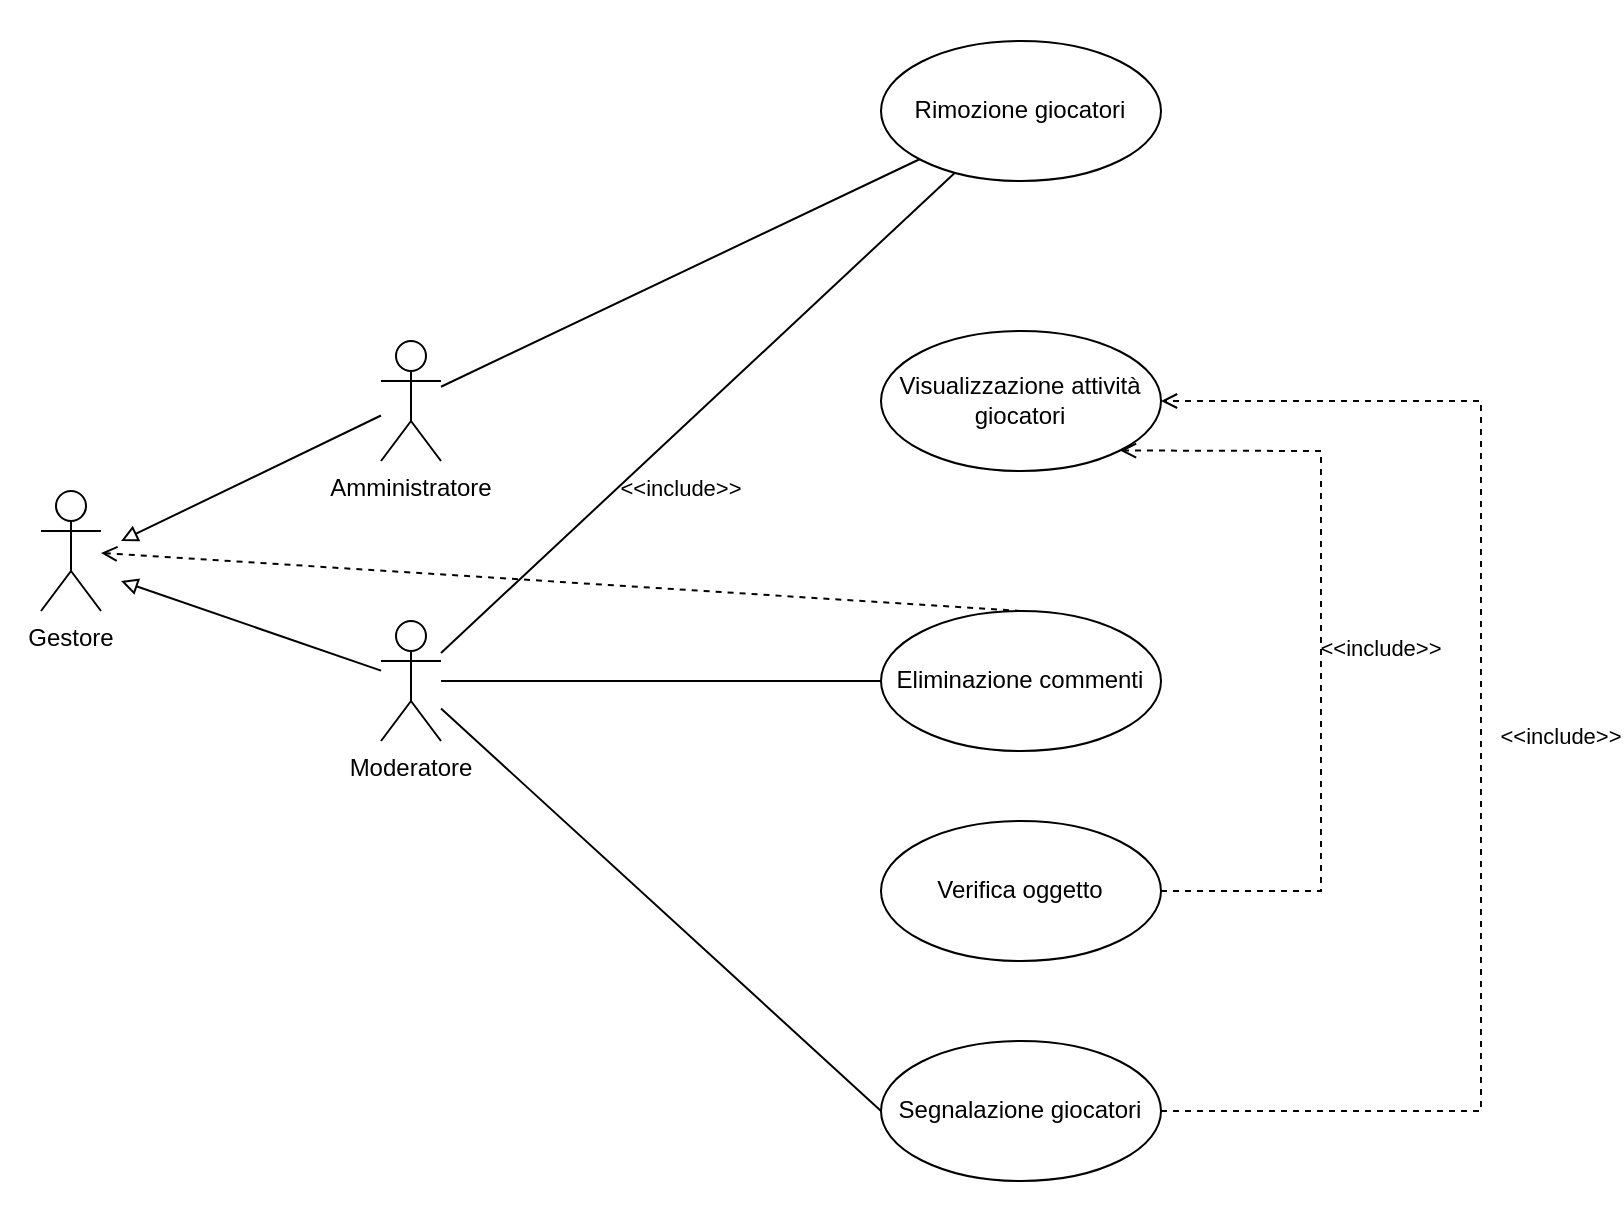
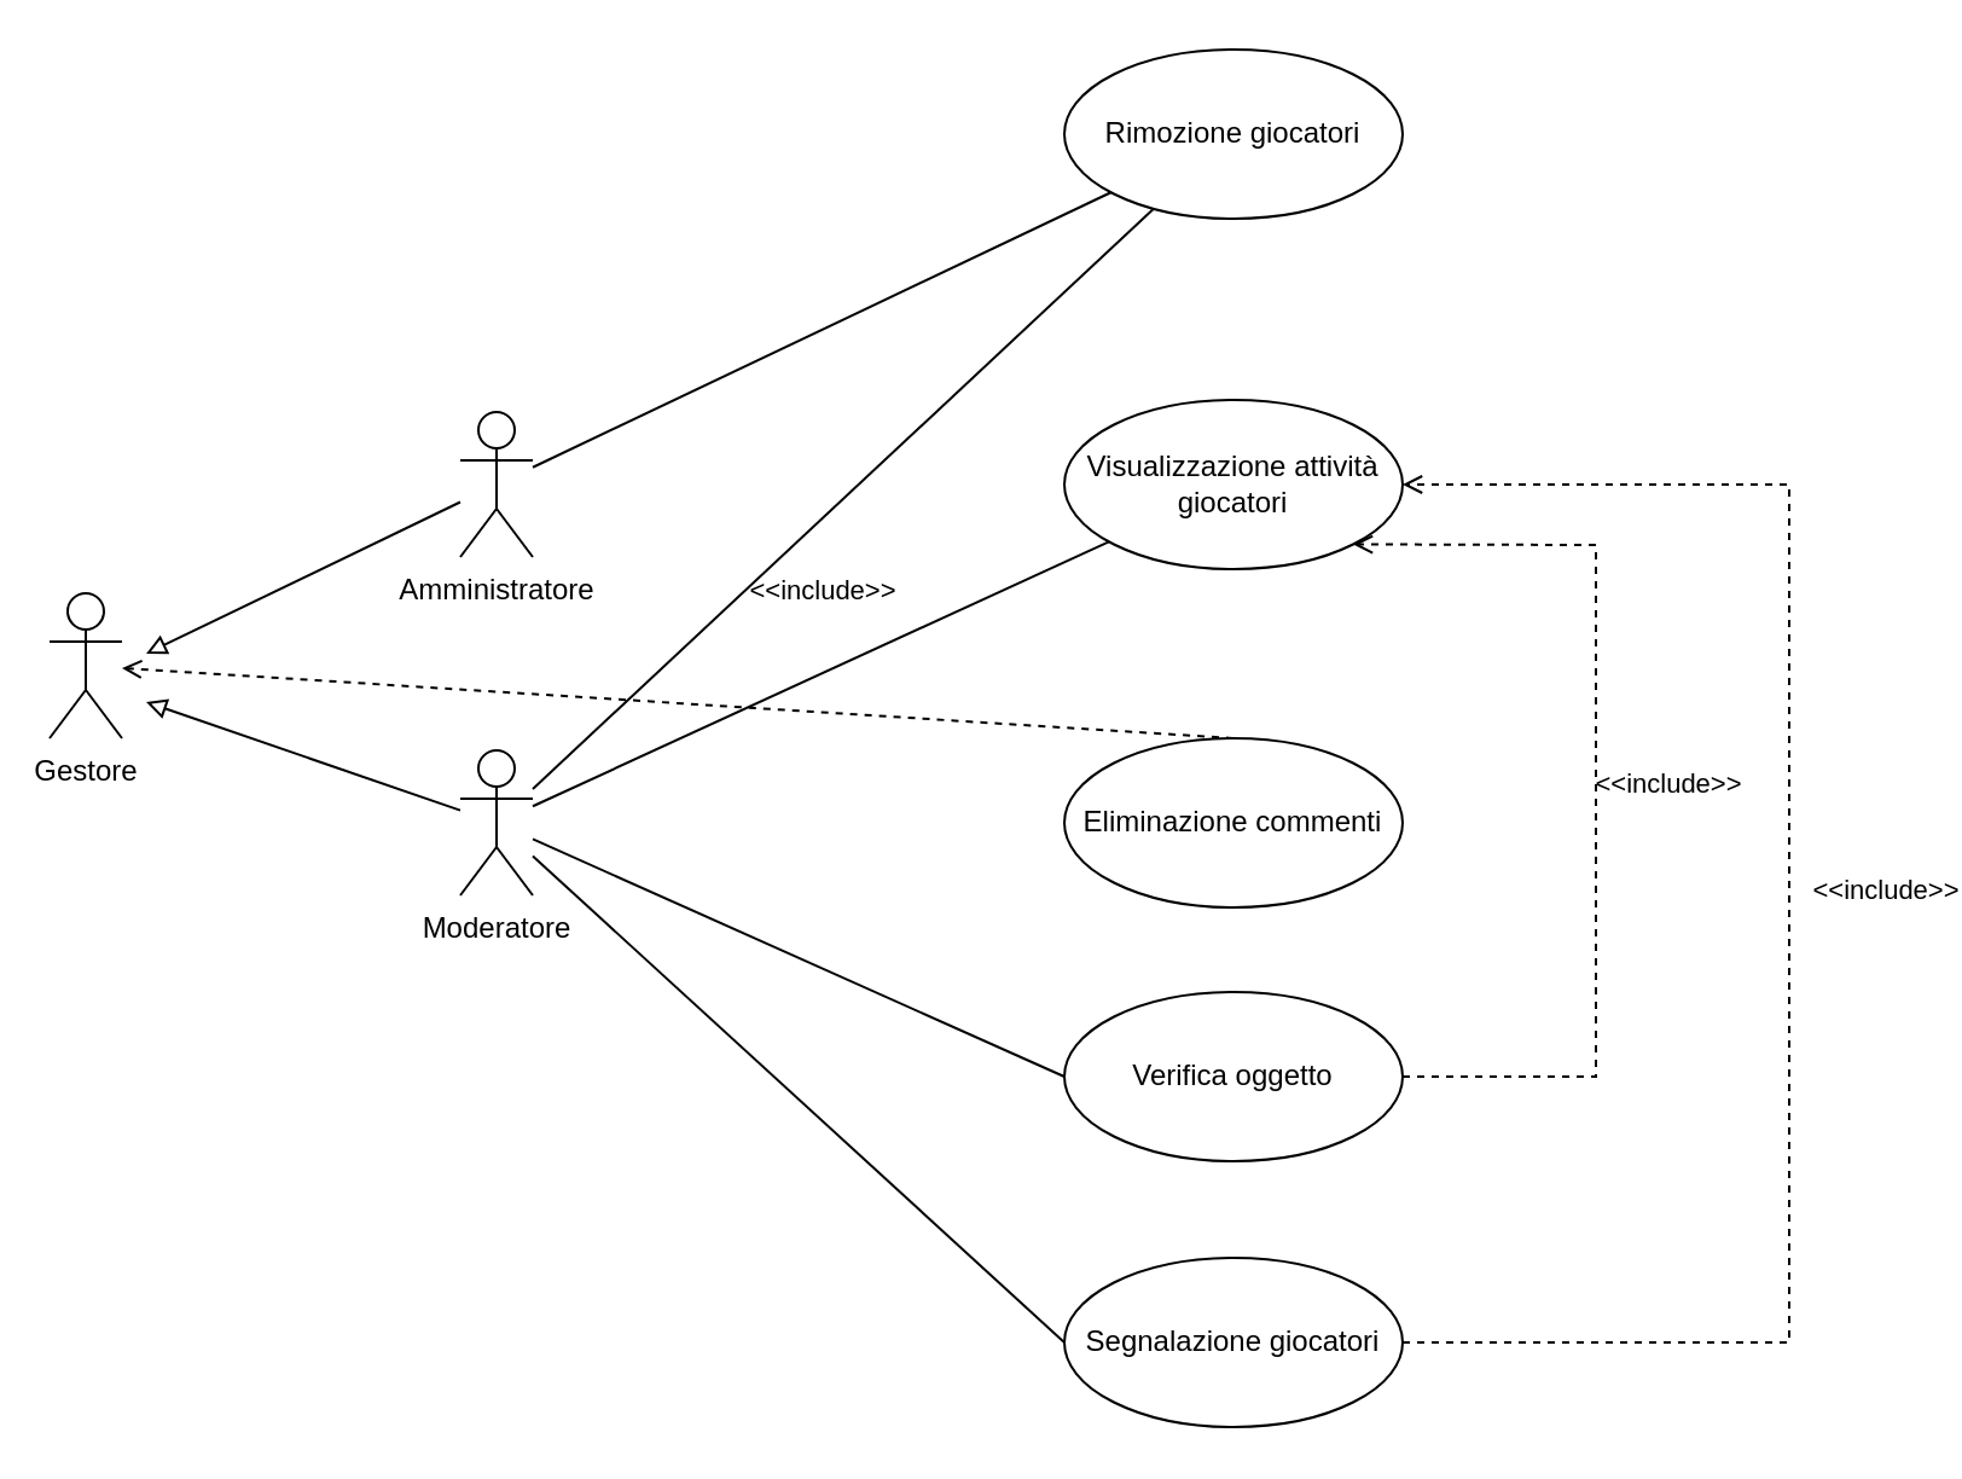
  <mxCell id="0" />
  <mxCell id="1" parent="0" />
  <mxCell id="2" value="Gestore" style="shape=umlActor;verticalLabelPosition=bottom;verticalAlign=top;html=1;outlineConnect=0;" vertex="1" parent="1"><mxGeometry x="20" y="245" width="30" height="60" as="geometry" /></mxCell>
  <mxCell id="3" style="rounded=0;orthogonalLoop=1;jettySize=auto;html=1;endArrow=block;endFill=0;" edge="1" parent="1" source="5"><mxGeometry relative="1" as="geometry"><mxPoint x="60" y="270" as="targetPoint" /></mxGeometry></mxCell>
  <mxCell id="4" style="rounded=0;orthogonalLoop=1;jettySize=auto;html=1;endArrow=none;endFill=0;" edge="1" parent="1" source="5" target="16"><mxGeometry relative="1" as="geometry" /></mxCell>
  <mxCell id="5" value="Amministratore" style="shape=umlActor;verticalLabelPosition=bottom;verticalAlign=top;html=1;outlineConnect=0;" vertex="1" parent="1"><mxGeometry x="190" y="170" width="30" height="60" as="geometry" /></mxCell>
  <mxCell id="6" style="rounded=0;orthogonalLoop=1;jettySize=auto;html=1;endArrow=block;endFill=0;" edge="1" parent="1" source="11"><mxGeometry relative="1" as="geometry"><mxPoint x="60" y="290" as="targetPoint" /></mxGeometry></mxCell>
  <mxCell id="7" style="rounded=0;orthogonalLoop=1;jettySize=auto;html=1;endArrow=none;endFill=0;" edge="1" parent="1" source="11" target="16"><mxGeometry relative="1" as="geometry" /></mxCell>
- <mxCell id="8" style="rounded=0;orthogonalLoop=1;jettySize=auto;html=1;entryX=0;entryY=0.5;entryDx=0;entryDy=0;endArrow=none;endFill=0;" edge="1" parent="1" source="11" target="14"><mxGeometry relative="1" as="geometry" /></mxCell>
+ <mxCell id="8" style="rounded=0;orthogonalLoop=1;jettySize=auto;html=1;endArrow=none;endFill=0;" edge="1" parent="1" source="11" target="12"><mxGeometry relative="1" as="geometry" /></mxCell>
+ <mxCell id="9" style="rounded=0;orthogonalLoop=1;jettySize=auto;html=1;entryX=0;entryY=0.5;entryDx=0;entryDy=0;endArrow=none;endFill=0;" edge="1" parent="1" source="11" target="15"><mxGeometry relative="1" as="geometry" /></mxCell>
  <mxCell id="10" style="rounded=0;orthogonalLoop=1;jettySize=auto;html=1;entryX=0;entryY=0.5;entryDx=0;entryDy=0;endArrow=none;endFill=0;" edge="1" parent="1" source="11" target="13"><mxGeometry relative="1" as="geometry" /></mxCell>
  <mxCell id="11" value="Moderatore" style="shape=umlActor;verticalLabelPosition=bottom;verticalAlign=top;html=1;outlineConnect=0;" vertex="1" parent="1"><mxGeometry x="190" y="310" width="30" height="60" as="geometry" /></mxCell>
  <mxCell id="12" value="Visualizzazione attività giocatori" style="ellipse;whiteSpace=wrap;html=1;" vertex="1" parent="1"><mxGeometry x="440" y="165" width="140" height="70" as="geometry" /></mxCell>
  <mxCell id="13" value="Segnalazione giocatori" style="ellipse;whiteSpace=wrap;html=1;" vertex="1" parent="1"><mxGeometry x="440" y="520" width="140" height="70" as="geometry" /></mxCell>
  <mxCell id="14" value="Eliminazione commenti" style="ellipse;whiteSpace=wrap;html=1;" vertex="1" parent="1"><mxGeometry x="440" y="305" width="140" height="70" as="geometry" /></mxCell>
  <mxCell id="15" value="Verifica oggetto" style="ellipse;whiteSpace=wrap;html=1;" vertex="1" parent="1"><mxGeometry x="440" y="410" width="140" height="70" as="geometry" /></mxCell>
  <mxCell id="16" value="Rimozione giocatori" style="ellipse;whiteSpace=wrap;html=1;" vertex="1" parent="1"><mxGeometry x="440" y="20" width="140" height="70" as="geometry" /></mxCell>
  <mxCell id="17" value="&amp;lt;&amp;lt;include&amp;gt;&amp;gt;" style="html=1;verticalAlign=bottom;labelBackgroundColor=none;endArrow=open;endFill=0;dashed=1;rounded=0;exitX=1;exitY=0.5;exitDx=0;exitDy=0;entryX=1;entryY=0.5;entryDx=0;entryDy=0;" edge="1" parent="1" source="13" target="12"><mxGeometry y="-40" width="160" relative="1" as="geometry"><mxPoint x="640" y="150" as="sourcePoint" /><mxPoint x="800" y="150" as="targetPoint" /><Array as="points"><mxPoint x="740" y="555" /><mxPoint x="740" y="200" /></Array><mxPoint as="offset" /></mxGeometry></mxCell>
  <mxCell id="18" value="&amp;lt;&amp;lt;include&amp;gt;&amp;gt;" style="html=1;verticalAlign=bottom;labelBackgroundColor=none;endArrow=open;endFill=0;dashed=1;rounded=0;exitX=1;exitY=0.5;exitDx=0;exitDy=0;entryX=1;entryY=1;entryDx=0;entryDy=0;" edge="1" parent="1" source="15" target="12"><mxGeometry x="-0.042" y="-30" width="160" relative="1" as="geometry"><mxPoint x="590" y="435" as="sourcePoint" /><mxPoint x="590" y="145" as="targetPoint" /><Array as="points"><mxPoint x="660" y="445" /><mxPoint x="660" y="225" /></Array><mxPoint as="offset" /></mxGeometry></mxCell>
  <mxCell id="19" value="&amp;lt;&amp;lt;include&amp;gt;&amp;gt;" style="html=1;verticalAlign=bottom;labelBackgroundColor=none;endArrow=open;endFill=0;dashed=1;rounded=0;exitX=0.5;exitY=0;exitDx=0;exitDy=0;" edge="1" parent="1" source="14" target="2"><mxGeometry x="-0.25" y="-40" width="160" relative="1" as="geometry"><mxPoint x="490" y="220" as="sourcePoint" /><mxPoint x="650" y="220" as="targetPoint" /><mxPoint y="-1" as="offset" /></mxGeometry></mxCell>
